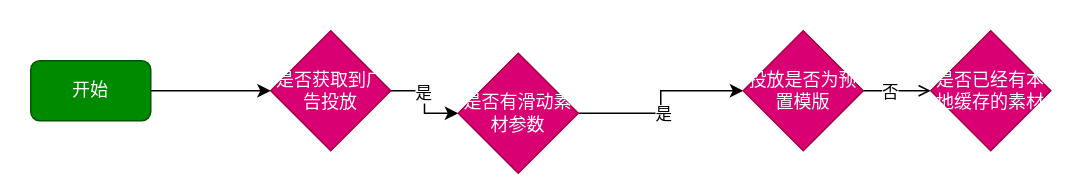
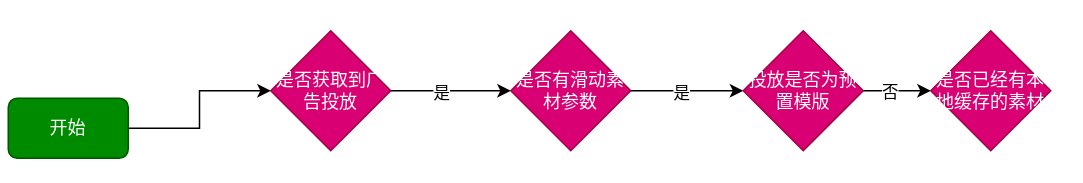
  <mxCell id="0" />
  <mxCell id="1" parent="0" />
  <mxCell id="2" value="" style="edgeStyle=orthogonalEdgeStyle;rounded=0;orthogonalLoop=1;jettySize=auto;html=1;" edge="1" parent="1" source="3" target="6"><mxGeometry relative="1" as="geometry" /></mxCell>
- <mxCell id="3" value="开始" style="rounded=1;whiteSpace=wrap;html=1;fillColor=#008a00;fontColor=#ffffff;strokeColor=#005700;" vertex="1" parent="1"><mxGeometry x="20" y="40" width="80" height="40" as="geometry" /></mxCell>
+ <mxCell id="3" value="开始" style="rounded=1;whiteSpace=wrap;html=1;fillColor=#008a00;fontColor=#ffffff;strokeColor=#005700;" vertex="1" parent="1"><mxGeometry x="5" y="65" width="80" height="40" as="geometry" /></mxCell>
  <mxCell id="4" value="" style="edgeStyle=orthogonalEdgeStyle;rounded=0;orthogonalLoop=1;jettySize=auto;html=1;" edge="1" parent="1" source="6" target="9"><mxGeometry relative="1" as="geometry" /></mxCell>
  <mxCell id="5" value="是" style="edgeLabel;html=1;align=center;verticalAlign=middle;resizable=0;points=[];" vertex="1" connectable="0" parent="4"><mxGeometry x="-0.187" y="-1" relative="1" as="geometry"><mxPoint as="offset" /></mxGeometry></mxCell>
  <mxCell id="6" value="是否获取到广告投放" style="rhombus;whiteSpace=wrap;html=1;rounded=0;fillColor=#d80073;fontColor=#ffffff;strokeColor=#A50040;" vertex="1" parent="1"><mxGeometry x="180" y="20" width="80" height="80" as="geometry" /></mxCell>
  <mxCell id="7" value="" style="edgeStyle=orthogonalEdgeStyle;rounded=0;orthogonalLoop=1;jettySize=auto;html=1;" edge="1" parent="1" source="9" target="12"><mxGeometry relative="1" as="geometry" /></mxCell>
  <mxCell id="8" value="是" style="edgeLabel;html=1;align=center;verticalAlign=middle;resizable=0;points=[];" vertex="1" connectable="0" parent="7"><mxGeometry x="-0.113" y="-1" relative="1" as="geometry"><mxPoint as="offset" /></mxGeometry></mxCell>
- <mxCell id="9" value="是否有滑动素材参数" style="rhombus;whiteSpace=wrap;html=1;rounded=0;fillColor=#d80073;fontColor=#ffffff;strokeColor=#A50040;" vertex="1" parent="1"><mxGeometry x="305" y="35" width="80" height="80" as="geometry" /></mxCell>
- <mxCell id="10" value="" style="edgeStyle=orthogonalEdgeStyle;rounded=0;orthogonalLoop=1;jettySize=auto;html=1;endArrow=open;" edge="1" parent="1" source="12" target="13"><mxGeometry relative="1" as="geometry" /></mxCell>
+ <mxCell id="9" value="是否有滑动素材参数" style="rhombus;whiteSpace=wrap;html=1;rounded=0;fillColor=#d80073;fontColor=#ffffff;strokeColor=#A50040;" vertex="1" parent="1"><mxGeometry x="340" y="20" width="80" height="80" as="geometry" /></mxCell>
+ <mxCell id="10" value="" style="edgeStyle=orthogonalEdgeStyle;rounded=0;orthogonalLoop=1;jettySize=auto;html=1;" edge="1" parent="1" source="12" target="13"><mxGeometry relative="1" as="geometry" /></mxCell>
  <mxCell id="11" value="否" style="edgeLabel;html=1;align=center;verticalAlign=middle;resizable=0;points=[];" vertex="1" connectable="0" parent="10"><mxGeometry x="-0.247" relative="1" as="geometry"><mxPoint as="offset" /></mxGeometry></mxCell>
  <mxCell id="12" value="投放是否为预置模版" style="rhombus;whiteSpace=wrap;html=1;rounded=0;fillColor=#d80073;fontColor=#ffffff;strokeColor=#A50040;" vertex="1" parent="1"><mxGeometry x="495" y="20" width="80" height="80" as="geometry" /></mxCell>
  <mxCell id="13" value="是否已经有本地缓存的素材" style="rhombus;whiteSpace=wrap;html=1;rounded=0;fillColor=#d80073;fontColor=#ffffff;strokeColor=#A50040;" vertex="1" parent="1"><mxGeometry x="620" y="20" width="80" height="80" as="geometry" /></mxCell>
